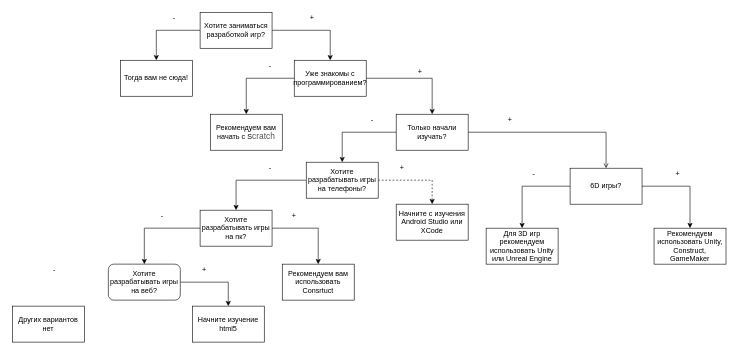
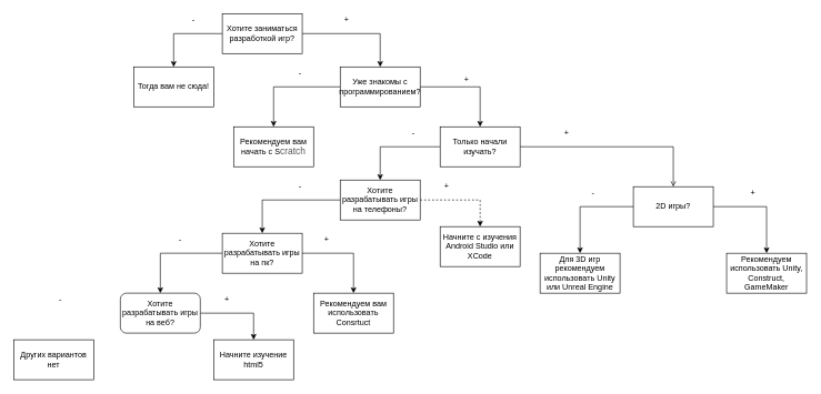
  <mxCell id="0" />
  <mxCell id="1" parent="0" />
  <mxCell id="2" value="" style="edgeStyle=orthogonalEdgeStyle;rounded=0;orthogonalLoop=1;jettySize=auto;html=1;" parent="1" source="4" target="5" edge="1"><mxGeometry relative="1" as="geometry" /></mxCell>
  <mxCell id="3" style="edgeStyle=orthogonalEdgeStyle;rounded=0;orthogonalLoop=1;jettySize=auto;html=1;exitX=1;exitY=0.5;exitDx=0;exitDy=0;entryX=0.5;entryY=0;entryDx=0;entryDy=0;" parent="1" source="4" target="8" edge="1"><mxGeometry relative="1" as="geometry" /></mxCell>
  <mxCell id="4" value="&lt;font style=&quot;vertical-align: inherit&quot;&gt;&lt;font style=&quot;vertical-align: inherit&quot;&gt;Хотите заниматься разработкой игр?&lt;/font&gt;&lt;/font&gt;" style="rounded=0;whiteSpace=wrap;html=1;" parent="1" vertex="1"><mxGeometry x="333" y="20" width="120" height="60" as="geometry" /></mxCell>
  <mxCell id="5" value="Тогда вам не сюда!" style="rounded=0;whiteSpace=wrap;html=1;" parent="1" vertex="1"><mxGeometry x="200" y="100" width="120" height="60" as="geometry" /></mxCell>
  <mxCell id="6" value="" style="edgeStyle=orthogonalEdgeStyle;rounded=0;orthogonalLoop=1;jettySize=auto;html=1;" parent="1" source="8" target="22" edge="1"><mxGeometry relative="1" as="geometry" /></mxCell>
  <mxCell id="7" value="" style="edgeStyle=orthogonalEdgeStyle;rounded=0;orthogonalLoop=1;jettySize=auto;html=1;" parent="1" source="8" target="11" edge="1"><mxGeometry relative="1" as="geometry" /></mxCell>
- <mxCell id="8" value="&lt;font style=&quot;vertical-align: inherit&quot;&gt;&lt;font style=&quot;vertical-align: inherit&quot;&gt;Уже знакомы с программированием?&lt;/font&gt;&lt;/font&gt;" style="rounded=0;whiteSpace=wrap;html=1;" parent="1" vertex="1"><mxGeometry x="490" y="100" width="120" height="60" as="geometry" /></mxCell>
+ <mxCell id="8" value="&lt;font style=&quot;vertical-align: inherit&quot;&gt;&lt;font style=&quot;vertical-align: inherit&quot;&gt;Уже знакомы с программированием?&lt;/font&gt;&lt;/font&gt;" style="rounded=0;whiteSpace=wrap;html=1;" parent="1" vertex="1"><mxGeometry x="510" y="100" width="120" height="60" as="geometry" /></mxCell>
  <mxCell id="9" value="" style="edgeStyle=orthogonalEdgeStyle;rounded=0;orthogonalLoop=1;jettySize=auto;html=1;" edge="1" parent="1" source="11" target="18"><mxGeometry relative="1" as="geometry" /></mxCell>
  <mxCell id="10" value="" style="edgeStyle=orthogonalEdgeStyle;rounded=0;orthogonalLoop=1;jettySize=auto;html=1;endArrow=open;" edge="1" parent="1" source="11" target="14"><mxGeometry relative="1" as="geometry" /></mxCell>
  <mxCell id="11" value="&lt;font style=&quot;vertical-align: inherit&quot;&gt;&lt;font style=&quot;vertical-align: inherit&quot;&gt;Только начали изучать?&lt;/font&gt;&lt;/font&gt;" style="rounded=0;whiteSpace=wrap;html=1;" parent="1" vertex="1"><mxGeometry x="660" y="190" width="120" height="60" as="geometry" /></mxCell>
  <mxCell id="12" value="" style="edgeStyle=orthogonalEdgeStyle;rounded=0;orthogonalLoop=1;jettySize=auto;html=1;" edge="1" parent="1" source="14" target="15"><mxGeometry relative="1" as="geometry" /></mxCell>
  <mxCell id="13" style="edgeStyle=orthogonalEdgeStyle;rounded=0;orthogonalLoop=1;jettySize=auto;html=1;exitX=0;exitY=0.5;exitDx=0;exitDy=0;entryX=0.5;entryY=0;entryDx=0;entryDy=0;" edge="1" parent="1" source="14" target="20"><mxGeometry relative="1" as="geometry" /></mxCell>
- <mxCell id="14" value="&lt;font style=&quot;vertical-align: inherit&quot;&gt;&lt;font style=&quot;vertical-align: inherit&quot;&gt;6D игры?&lt;/font&gt;&lt;/font&gt;" style="rounded=0;whiteSpace=wrap;html=1;" vertex="1" parent="1"><mxGeometry x="950" y="280" width="120" height="60" as="geometry" /></mxCell>
+ <mxCell id="14" value="&lt;font style=&quot;vertical-align: inherit&quot;&gt;&lt;font style=&quot;vertical-align: inherit&quot;&gt;2D игры?&lt;/font&gt;&lt;/font&gt;" style="rounded=0;whiteSpace=wrap;html=1;" vertex="1" parent="1"><mxGeometry x="950" y="280" width="120" height="60" as="geometry" /></mxCell>
  <mxCell id="15" value="Рекомендуем использовать Unity, Construct, GameMaker" style="rounded=0;whiteSpace=wrap;html=1;" vertex="1" parent="1"><mxGeometry x="1090" y="380" width="120" height="60" as="geometry" /></mxCell>
  <mxCell id="16" style="edgeStyle=orthogonalEdgeStyle;rounded=0;orthogonalLoop=1;jettySize=auto;html=1;exitX=0;exitY=0.5;exitDx=0;exitDy=0;entryX=0.5;entryY=0;entryDx=0;entryDy=0;" edge="1" parent="1" source="18" target="35"><mxGeometry relative="1" as="geometry" /></mxCell>
  <mxCell id="17" value="" style="edgeStyle=orthogonalEdgeStyle;rounded=0;orthogonalLoop=1;jettySize=auto;html=1;dashed=1;" edge="1" parent="1" source="18" target="19"><mxGeometry relative="1" as="geometry" /></mxCell>
  <mxCell id="18" value="Хотите разрабатывать игры на телефоны?" style="rounded=0;whiteSpace=wrap;html=1;" vertex="1" parent="1"><mxGeometry x="510" y="270" width="120" height="60" as="geometry" /></mxCell>
  <mxCell id="19" value="Начните с изучения Android Studio или XCode" style="rounded=0;whiteSpace=wrap;html=1;" vertex="1" parent="1"><mxGeometry x="660" y="340" width="120" height="60" as="geometry" /></mxCell>
  <mxCell id="20" value="Для 3D игр рекомендуем использовать Unity или Unreal Engine" style="rounded=0;whiteSpace=wrap;html=1;" parent="1" vertex="1"><mxGeometry x="810" y="380" width="120" height="60" as="geometry" /></mxCell>
  <mxCell id="21" value="Рекомендуем вам использовать Consrtuct" style="rounded=0;whiteSpace=wrap;html=1;" parent="1" vertex="1"><mxGeometry x="470" y="440" width="120" height="60" as="geometry" /></mxCell>
  <mxCell id="22" value="&lt;font style=&quot;vertical-align: inherit&quot;&gt;&lt;font style=&quot;vertical-align: inherit&quot;&gt;Рекомендуем вам начать с S&lt;span style=&quot;color: rgb(84 , 84 , 84) ; font-family: &amp;#34;arial&amp;#34; , sans-serif ; font-size: 14px ; text-align: left ; background-color: rgb(255 , 255 , 255)&quot;&gt;cratch&lt;/span&gt;&lt;br&gt;&lt;/font&gt;&lt;/font&gt;" style="rounded=0;whiteSpace=wrap;html=1;" parent="1" vertex="1"><mxGeometry x="350" y="190" width="120" height="60" as="geometry" /></mxCell>
  <mxCell id="23" value="-" style="text;html=1;strokeColor=none;fillColor=none;align=center;verticalAlign=middle;whiteSpace=wrap;rounded=0;" parent="1" vertex="1"><mxGeometry x="270" y="20" width="40" height="20" as="geometry" /></mxCell>
  <mxCell id="24" value="-" style="text;html=1;strokeColor=none;fillColor=none;align=center;verticalAlign=middle;whiteSpace=wrap;rounded=0;" parent="1" vertex="1"><mxGeometry x="430" y="100" width="40" height="20" as="geometry" /></mxCell>
  <mxCell id="25" value="+" style="text;html=1;strokeColor=none;fillColor=none;align=center;verticalAlign=middle;whiteSpace=wrap;rounded=0;" parent="1" vertex="1"><mxGeometry x="830" y="190" width="40" height="20" as="geometry" /></mxCell>
  <mxCell id="26" value="-" style="text;html=1;strokeColor=none;fillColor=none;align=center;verticalAlign=middle;whiteSpace=wrap;rounded=0;" parent="1" vertex="1"><mxGeometry x="600" y="190" width="40" height="20" as="geometry" /></mxCell>
  <mxCell id="27" value="+" style="text;html=1;strokeColor=none;fillColor=none;align=center;verticalAlign=middle;whiteSpace=wrap;rounded=0;" parent="1" vertex="1"><mxGeometry x="500" y="20" width="40" height="20" as="geometry" /></mxCell>
  <mxCell id="28" value="+" style="text;html=1;strokeColor=none;fillColor=none;align=center;verticalAlign=middle;whiteSpace=wrap;rounded=0;" parent="1" vertex="1"><mxGeometry x="680" y="110" width="40" height="20" as="geometry" /></mxCell>
  <mxCell id="29" value="" style="edgeStyle=orthogonalEdgeStyle;rounded=0;orthogonalLoop=1;jettySize=auto;html=1;" edge="1" parent="1" source="30" target="32"><mxGeometry relative="1" as="geometry" /></mxCell>
  <mxCell id="30" value="Хотите разрабатывать игры на веб?" style="whiteSpace=wrap;html=1;rounded=1;" vertex="1" parent="1"><mxGeometry x="180" y="440" width="120" height="60" as="geometry" /></mxCell>
  <mxCell id="31" value="Других вариантов нет" style="rounded=0;whiteSpace=wrap;html=1;" vertex="1" parent="1"><mxGeometry x="20" y="510" width="120" height="60" as="geometry" /></mxCell>
  <mxCell id="32" value="Начните изучение html5" style="rounded=0;whiteSpace=wrap;html=1;" vertex="1" parent="1"><mxGeometry x="320" y="510" width="120" height="60" as="geometry" /></mxCell>
  <mxCell id="33" style="edgeStyle=orthogonalEdgeStyle;rounded=0;orthogonalLoop=1;jettySize=auto;html=1;exitX=1;exitY=0.5;exitDx=0;exitDy=0;entryX=0.5;entryY=0;entryDx=0;entryDy=0;" edge="1" parent="1" source="35" target="21"><mxGeometry relative="1" as="geometry" /></mxCell>
  <mxCell id="34" style="edgeStyle=orthogonalEdgeStyle;rounded=0;orthogonalLoop=1;jettySize=auto;html=1;exitX=0;exitY=0.5;exitDx=0;exitDy=0;" edge="1" parent="1" source="35" target="30"><mxGeometry relative="1" as="geometry" /></mxCell>
  <mxCell id="35" value="Хотите разрабатывать игры на пк?" style="rounded=0;whiteSpace=wrap;html=1;" vertex="1" parent="1"><mxGeometry x="333" y="350" width="120" height="60" as="geometry" /></mxCell>
  <mxCell id="36" value="+" style="text;html=1;strokeColor=none;fillColor=none;align=center;verticalAlign=middle;whiteSpace=wrap;rounded=0;" vertex="1" parent="1"><mxGeometry x="650" y="270" width="40" height="20" as="geometry" /></mxCell>
  <mxCell id="37" value="+" style="text;html=1;strokeColor=none;fillColor=none;align=center;verticalAlign=middle;whiteSpace=wrap;rounded=0;" vertex="1" parent="1"><mxGeometry x="470" y="350" width="40" height="20" as="geometry" /></mxCell>
  <mxCell id="38" value="+" style="text;html=1;strokeColor=none;fillColor=none;align=center;verticalAlign=middle;whiteSpace=wrap;rounded=0;" vertex="1" parent="1"><mxGeometry x="320" y="440" width="40" height="20" as="geometry" /></mxCell>
  <mxCell id="39" value="-" style="text;html=1;strokeColor=none;fillColor=none;align=center;verticalAlign=middle;whiteSpace=wrap;rounded=0;" vertex="1" parent="1"><mxGeometry x="430" y="270" width="40" height="20" as="geometry" /></mxCell>
  <mxCell id="40" value="-" style="text;html=1;strokeColor=none;fillColor=none;align=center;verticalAlign=middle;whiteSpace=wrap;rounded=0;" vertex="1" parent="1"><mxGeometry x="250" y="350" width="40" height="20" as="geometry" /></mxCell>
  <mxCell id="41" value="-" style="text;html=1;strokeColor=none;fillColor=none;align=center;verticalAlign=middle;whiteSpace=wrap;rounded=0;" vertex="1" parent="1"><mxGeometry x="70" y="440" width="40" height="20" as="geometry" /></mxCell>
  <mxCell id="42" value="+" style="text;html=1;strokeColor=none;fillColor=none;align=center;verticalAlign=middle;whiteSpace=wrap;rounded=0;" vertex="1" parent="1"><mxGeometry x="1110" y="280" width="40" height="20" as="geometry" /></mxCell>
  <mxCell id="43" value="-" style="text;html=1;strokeColor=none;fillColor=none;align=center;verticalAlign=middle;whiteSpace=wrap;rounded=0;" vertex="1" parent="1"><mxGeometry x="870" y="280" width="40" height="20" as="geometry" /></mxCell>
